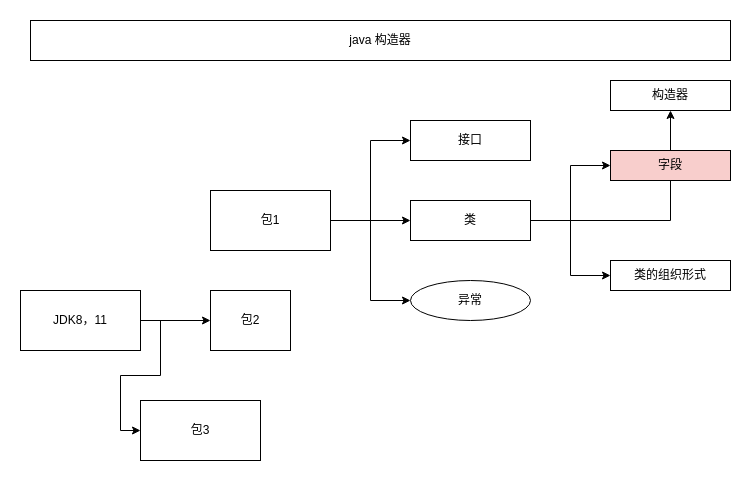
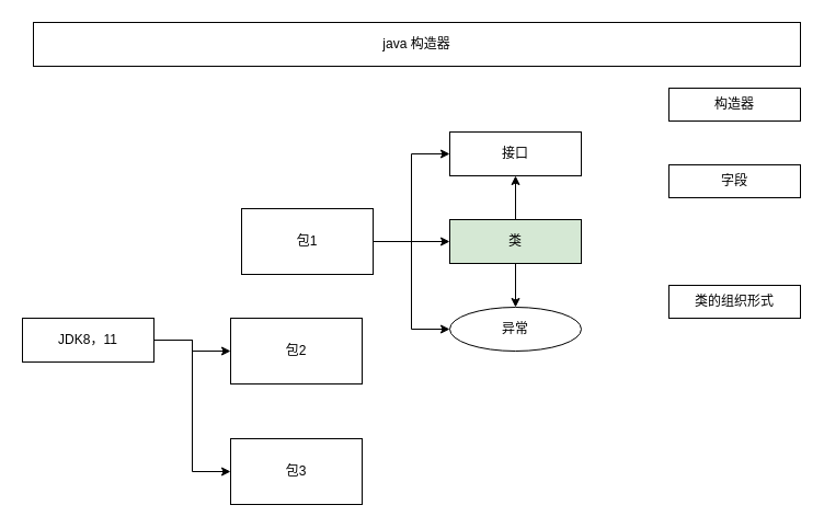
  <mxCell id="0" />
  <mxCell id="1" parent="0" />
  <mxCell id="2" value="java 构造器" style="rounded=0;whiteSpace=wrap;html=1;" vertex="1" parent="1"><mxGeometry x="30" y="20" width="700" height="40" as="geometry" /></mxCell>
  <mxCell id="3" value="" style="edgeStyle=orthogonalEdgeStyle;rounded=0;orthogonalLoop=1;jettySize=auto;html=1;" edge="1" parent="1" source="5" target="10"><mxGeometry relative="1" as="geometry" /></mxCell>
  <mxCell id="4" style="edgeStyle=orthogonalEdgeStyle;rounded=0;orthogonalLoop=1;jettySize=auto;html=1;exitX=1;exitY=0.5;exitDx=0;exitDy=0;entryX=0;entryY=0.5;entryDx=0;entryDy=0;" edge="1" parent="1" source="5" target="11"><mxGeometry relative="1" as="geometry" /></mxCell>
- <mxCell id="5" value="JDK8，11" style="rounded=0;whiteSpace=wrap;html=1;" vertex="1" parent="1"><mxGeometry x="20" y="290" width="120" height="60" as="geometry" /></mxCell>
+ <mxCell id="5" value="JDK8，11" style="rounded=0;whiteSpace=wrap;html=1;" vertex="1" parent="1"><mxGeometry x="20" y="290" width="120" height="40" as="geometry" /></mxCell>
  <mxCell id="6" style="edgeStyle=orthogonalEdgeStyle;rounded=0;orthogonalLoop=1;jettySize=auto;html=1;entryX=0;entryY=0.5;entryDx=0;entryDy=0;" edge="1" parent="1" source="9" target="12"><mxGeometry relative="1" as="geometry" /></mxCell>
  <mxCell id="7" style="edgeStyle=orthogonalEdgeStyle;rounded=0;orthogonalLoop=1;jettySize=auto;html=1;entryX=0;entryY=0.5;entryDx=0;entryDy=0;" edge="1" parent="1" source="9" target="16"><mxGeometry relative="1" as="geometry" /></mxCell>
  <mxCell id="8" style="edgeStyle=orthogonalEdgeStyle;rounded=0;orthogonalLoop=1;jettySize=auto;html=1;entryX=0;entryY=0.5;entryDx=0;entryDy=0;" edge="1" parent="1" source="9" target="17"><mxGeometry relative="1" as="geometry" /></mxCell>
- <mxCell id="9" value="包1" style="rounded=0;whiteSpace=wrap;html=1;" vertex="1" parent="1"><mxGeometry x="210" y="190" width="120" height="60" as="geometry" /></mxCell>
- <mxCell id="10" value="包2" style="rounded=0;whiteSpace=wrap;html=1;" vertex="1" parent="1"><mxGeometry x="210" y="290" width="80" height="60" as="geometry" /></mxCell>
- <mxCell id="11" value="包3" style="rounded=0;whiteSpace=wrap;html=1;" vertex="1" parent="1"><mxGeometry x="140" y="400" width="120" height="60" as="geometry" /></mxCell>
+ <mxCell id="9" value="包1" style="rounded=0;whiteSpace=wrap;html=1;" vertex="1" parent="1"><mxGeometry x="220" y="190" width="120" height="60" as="geometry" /></mxCell>
+ <mxCell id="10" value="包2" style="rounded=0;whiteSpace=wrap;html=1;" vertex="1" parent="1"><mxGeometry x="210" y="290" width="120" height="60" as="geometry" /></mxCell>
+ <mxCell id="11" value="包3" style="rounded=0;whiteSpace=wrap;html=1;" vertex="1" parent="1"><mxGeometry x="210" y="400" width="120" height="60" as="geometry" /></mxCell>
  <mxCell id="12" value="接口" style="rounded=0;whiteSpace=wrap;html=1;" vertex="1" parent="1"><mxGeometry x="410" y="120" width="120" height="40" as="geometry" /></mxCell>
- <mxCell id="13" value="" style="edgeStyle=orthogonalEdgeStyle;rounded=0;orthogonalLoop=1;jettySize=auto;html=1;" edge="1" parent="1" source="16" target="18"><mxGeometry relative="1" as="geometry" /></mxCell>
- <mxCell id="14" style="edgeStyle=orthogonalEdgeStyle;rounded=0;orthogonalLoop=1;jettySize=auto;html=1;entryX=0;entryY=0.5;entryDx=0;entryDy=0;" edge="1" parent="1" source="16" target="19"><mxGeometry relative="1" as="geometry" /></mxCell>
- <mxCell id="15" style="edgeStyle=orthogonalEdgeStyle;rounded=0;orthogonalLoop=1;jettySize=auto;html=1;entryX=0;entryY=0.5;entryDx=0;entryDy=0;" edge="1" parent="1" source="16" target="20"><mxGeometry relative="1" as="geometry" /></mxCell>
- <mxCell id="16" value="类" style="rounded=0;whiteSpace=wrap;html=1;" vertex="1" parent="1"><mxGeometry x="410" y="200" width="120" height="40" as="geometry" /></mxCell>
+ <mxCell id="13" value="" style="edgeStyle=orthogonalEdgeStyle;rounded=0;orthogonalLoop=1;jettySize=auto;html=1;" edge="1" parent="1" source="16" target="12"><mxGeometry relative="1" as="geometry" /></mxCell>
+ <mxCell id="14" style="edgeStyle=orthogonalEdgeStyle;rounded=0;orthogonalLoop=1;jettySize=auto;html=1;" edge="1" parent="1" source="16" target="17"><mxGeometry relative="1" as="geometry" /></mxCell>
+ <mxCell id="16" value="类" style="rounded=0;whiteSpace=wrap;html=1;fillColor=#d5e8d4;" vertex="1" parent="1"><mxGeometry x="410" y="200" width="120" height="40" as="geometry" /></mxCell>
  <mxCell id="17" value="异常" style="ellipse;whiteSpace=wrap;html=1;" vertex="1" parent="1"><mxGeometry x="410" y="280" width="120" height="40" as="geometry" /></mxCell>
  <mxCell id="18" value="构造器" style="rounded=0;whiteSpace=wrap;html=1;" vertex="1" parent="1"><mxGeometry x="610" y="80" width="120" height="30" as="geometry" /></mxCell>
- <mxCell id="19" value="字段" style="rounded=0;whiteSpace=wrap;html=1;fillColor=#f8cecc;" vertex="1" parent="1"><mxGeometry x="610" y="150" width="120" height="30" as="geometry" /></mxCell>
+ <mxCell id="19" value="字段" style="rounded=0;whiteSpace=wrap;html=1;" vertex="1" parent="1"><mxGeometry x="610" y="150" width="120" height="30" as="geometry" /></mxCell>
  <mxCell id="20" value="类的组织形式" style="rounded=0;whiteSpace=wrap;html=1;" vertex="1" parent="1"><mxGeometry x="610" y="260" width="120" height="30" as="geometry" /></mxCell>
